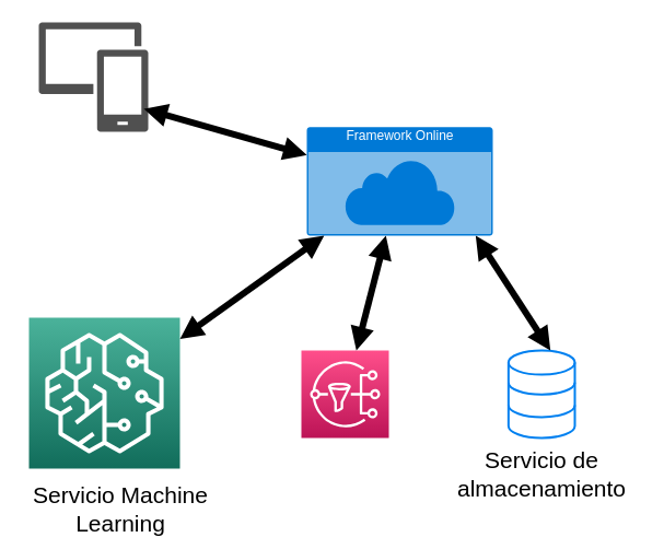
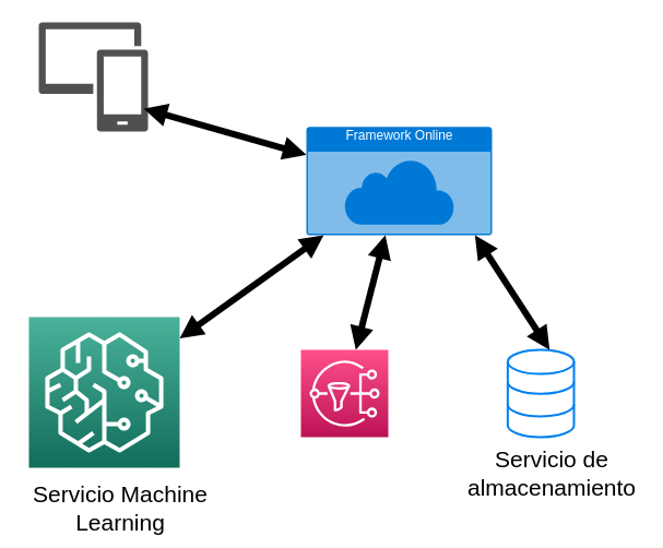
  <mxCell id="0" />
  <mxCell id="1" parent="0" />
  <mxCell id="2" value="Framework Online" style="html=1;strokeColor=none;fillColor=#0079D6;labelPosition=center;verticalLabelPosition=middle;verticalAlign=top;align=center;fontSize=12;outlineConnect=0;spacingTop=-6;fontColor=#FFFFFF;sketch=0;shape=mxgraph.sitemap.cloud;dashed=1;" parent="1" vertex="1"><mxGeometry x="280" y="115.83" width="170" height="99.17" as="geometry" /></mxCell>
  <mxCell id="3" value="" style="html=1;verticalLabelPosition=bottom;align=center;labelBackgroundColor=#ffffff;verticalAlign=top;strokeWidth=2;strokeColor=#0080F0;shadow=0;dashed=0;shape=mxgraph.ios7.icons.data;fontSize=21;fillColor=none;" parent="1" vertex="1"><mxGeometry x="464.35" y="320" width="60.65" height="80" as="geometry" /></mxCell>
  <mxCell id="4" value="" style="sketch=0;points=[[0,0,0],[0.25,0,0],[0.5,0,0],[0.75,0,0],[1,0,0],[0,1,0],[0.25,1,0],[0.5,1,0],[0.75,1,0],[1,1,0],[0,0.25,0],[0,0.5,0],[0,0.75,0],[1,0.25,0],[1,0.5,0],[1,0.75,0]];outlineConnect=0;fontColor=#232F3E;gradientColor=#FF4F8B;gradientDirection=north;fillColor=#BC1356;strokeColor=#ffffff;dashed=0;verticalLabelPosition=bottom;verticalAlign=top;align=center;html=1;fontSize=12;fontStyle=0;aspect=fixed;shape=mxgraph.aws4.resourceIcon;resIcon=mxgraph.aws4.sns;" parent="1" vertex="1"><mxGeometry x="275" y="320" width="80" height="80" as="geometry" /></mxCell>
  <mxCell id="5" value="" style="sketch=0;points=[[0,0,0],[0.25,0,0],[0.5,0,0],[0.75,0,0],[1,0,0],[0,1,0],[0.25,1,0],[0.5,1,0],[0.75,1,0],[1,1,0],[0,0.25,0],[0,0.5,0],[0,0.75,0],[1,0.25,0],[1,0.5,0],[1,0.75,0]];outlineConnect=0;fontColor=#232F3E;gradientColor=#4AB29A;gradientDirection=north;fillColor=#116D5B;strokeColor=#ffffff;dashed=0;verticalLabelPosition=bottom;verticalAlign=top;align=center;html=1;fontSize=12;fontStyle=0;aspect=fixed;shape=mxgraph.aws4.resourceIcon;resIcon=mxgraph.aws4.sagemaker;" parent="1" vertex="1"><mxGeometry x="26" y="290" width="138" height="138" as="geometry" /></mxCell>
  <mxCell id="6" value="Servicio Machine Learning" style="text;html=1;strokeColor=none;fillColor=none;align=center;verticalAlign=middle;whiteSpace=wrap;rounded=0;dashed=1;fontSize=21;" parent="1" vertex="1"><mxGeometry x="20" y="450" width="180" height="30" as="geometry" /></mxCell>
- <mxCell id="7" value="Servicio de almacenamiento" style="text;html=1;strokeColor=none;fillColor=none;align=center;verticalAlign=middle;whiteSpace=wrap;rounded=0;dashed=1;fontSize=21;" parent="1" vertex="1"><mxGeometry x="405" y="418" width="180" height="30" as="geometry" /></mxCell>
+ <mxCell id="7" value="Servicio de almacenamiento" style="text;html=1;strokeColor=none;fillColor=none;align=center;verticalAlign=middle;whiteSpace=wrap;rounded=0;dashed=1;fontSize=21;" parent="1" vertex="1"><mxGeometry x="415" y="418" width="180" height="30" as="geometry" /></mxCell>
  <mxCell id="8" value="" style="endArrow=block;startArrow=block;html=1;rounded=0;fontSize=21;strokeWidth=6;startFill=1;endFill=1;" parent="1" source="5" target="2" edge="1"><mxGeometry width="50" height="50" relative="1" as="geometry"><mxPoint x="55" y="290" as="sourcePoint" /><mxPoint x="105" y="240" as="targetPoint" /></mxGeometry></mxCell>
  <mxCell id="9" value="" style="endArrow=block;startArrow=block;html=1;rounded=0;fontSize=21;strokeWidth=6;startFill=1;endFill=1;" parent="1" source="4" target="2" edge="1"><mxGeometry width="50" height="50" relative="1" as="geometry"><mxPoint x="65" y="300" as="sourcePoint" /><mxPoint x="215" y="227.778" as="targetPoint" /></mxGeometry></mxCell>
  <mxCell id="10" value="" style="endArrow=block;startArrow=block;html=1;rounded=0;fontSize=21;strokeWidth=6;startFill=1;endFill=1;exitX=0.632;exitY=0;exitDx=0;exitDy=0;exitPerimeter=0;entryX=0.908;entryY=1;entryDx=0;entryDy=0;entryPerimeter=0;" parent="1" source="3" target="2" edge="1"><mxGeometry width="50" height="50" relative="1" as="geometry"><mxPoint x="75" y="310" as="sourcePoint" /><mxPoint x="225" y="237.778" as="targetPoint" /></mxGeometry></mxCell>
  <mxCell id="11" value="" style="sketch=0;pointerEvents=1;shadow=0;dashed=0;html=1;strokeColor=none;labelPosition=center;verticalLabelPosition=bottom;verticalAlign=top;align=center;fillColor=#505050;shape=mxgraph.mscae.intune.device_group;fontSize=21;" parent="1" vertex="1"><mxGeometry x="35" y="20" width="100" height="100" as="geometry" /></mxCell>
  <mxCell id="12" value="" style="endArrow=block;startArrow=block;html=1;rounded=0;fontSize=21;strokeWidth=6;startFill=1;endFill=1;entryX=0.96;entryY=0.79;entryDx=0;entryDy=0;entryPerimeter=0;" parent="1" source="2" target="11" edge="1"><mxGeometry width="50" height="50" relative="1" as="geometry"><mxPoint x="512.681" y="330" as="sourcePoint" /><mxPoint x="439.36" y="240" as="targetPoint" /></mxGeometry></mxCell>
